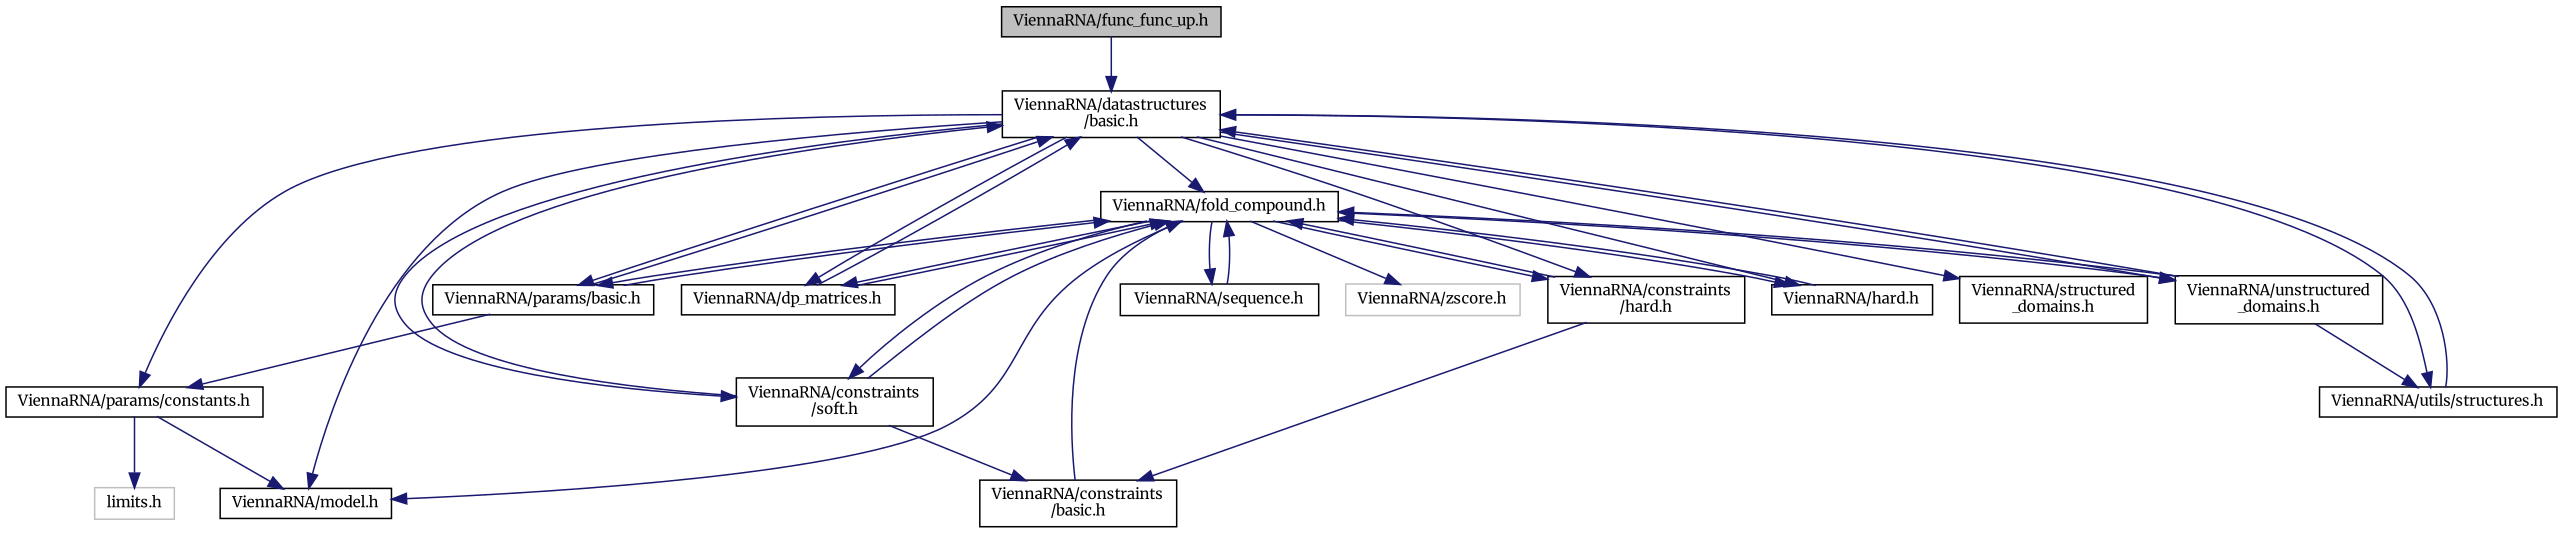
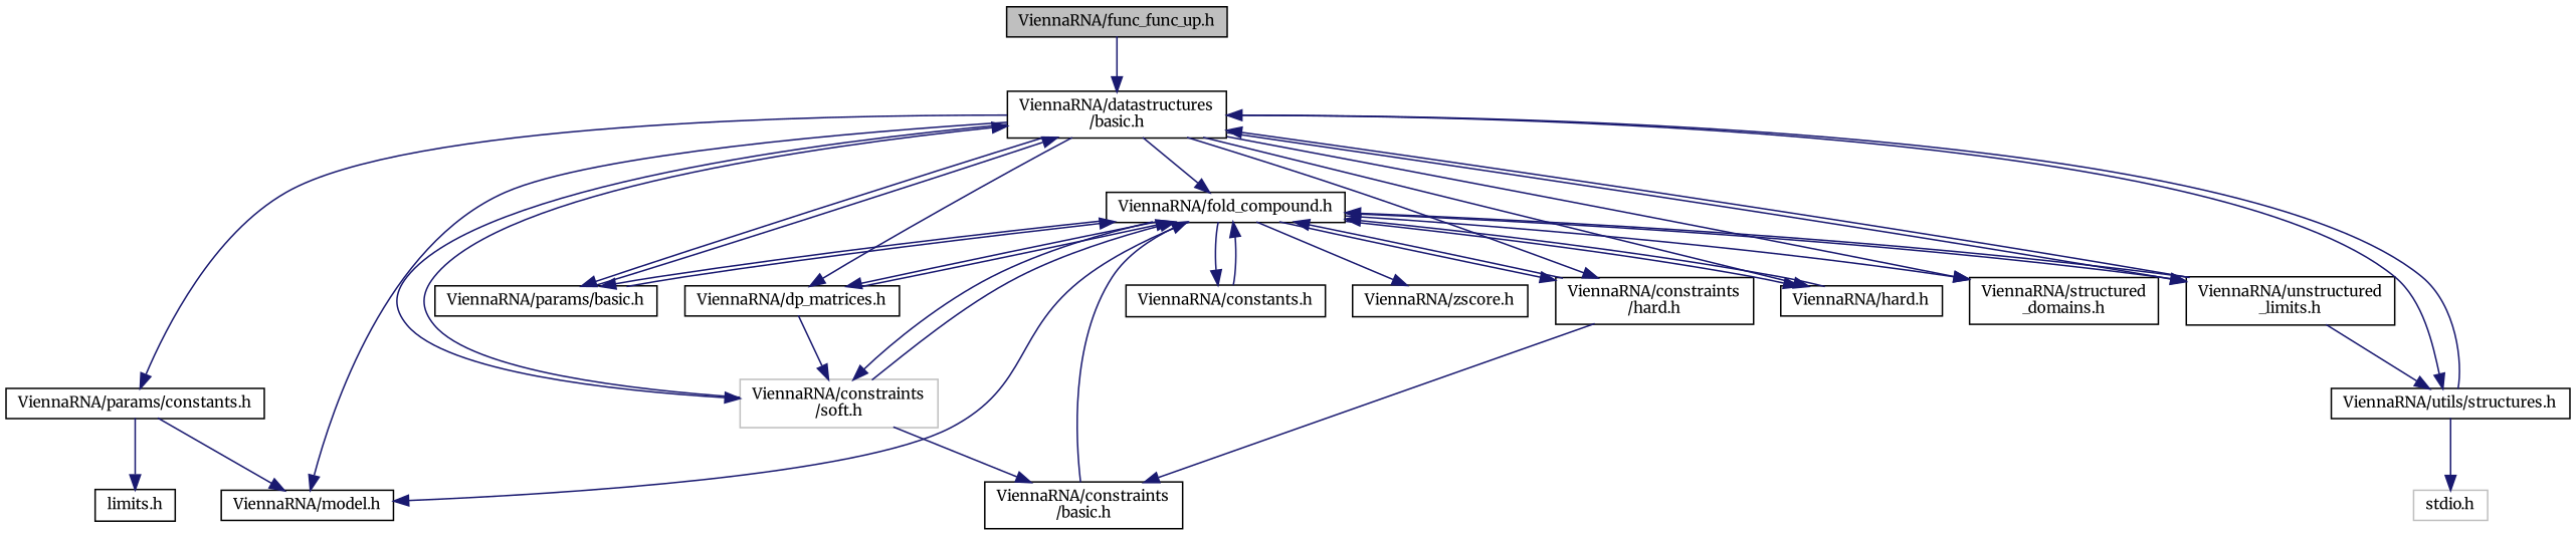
  digraph {
    fontname=Merriweather
    node [color=black fontname=Merriweather fontsize=10 shape=record]
    edge [color=midnightblue fontname=Merriweather fontsize=10 labelfontname=Helvetica labelfontsize=10 style=solid]
    n1 [fillcolor=grey75 fontcolor=black height=0.2 label="ViennaRNA/func_func_up.h" style=filled width=0.4]
    n2 [height=0.2 label="ViennaRNA/datastructures\l/basic.h" width=0.4]
    n3 [height=0.2 label="ViennaRNA/params/constants.h" width=0.4]
    n4 [height=0.2 label="ViennaRNA/fold_compound.h" width=0.4]
    n5 [height=0.2 label="ViennaRNA/model.h" width=0.4]
    n6 [height=0.2 label="ViennaRNA/params/basic.h" width=0.4]
    n7 [height=0.2 label="ViennaRNA/dp_matrices.h" width=0.4]
    n8 [height=0.2 label="ViennaRNA/constraints\l/hard.h" width=0.4]
-   n9 [height=0.2 label="ViennaRNA/constraints\l/soft.h" width=0.4]
+   n9 [color=grey75 height=0.2 label="ViennaRNA/constraints\l/soft.h" width=0.4]
    n10 [height=0.2 label="ViennaRNA/hard.h" width=0.4]
    n11 [height=0.2 label="ViennaRNA/structured\l_domains.h" width=0.4]
-   n12 [height=0.2 label="ViennaRNA/unstructured\l_domains.h" width=0.4]
+   n12 [height=0.2 label="ViennaRNA/unstructured\l_limits.h" width=0.4]
    n13 [height=0.2 label="ViennaRNA/utils/structures.h" width=0.4]
-   n14 [color=grey75 height=0.2 label="limits.h" width=0.4]
-   n15 [height=0.2 label="ViennaRNA/sequence.h" width=0.4]
-   n16 [color=grey75 height=0.2 label="ViennaRNA/zscore.h" width=0.4]
+   n14 [height=0.2 label="limits.h" width=0.4]
+   n15 [height=0.2 label="ViennaRNA/constants.h" width=0.4]
+   n16 [height=0.2 label="ViennaRNA/zscore.h" width=0.4]
    n17 [height=0.2 label="ViennaRNA/constraints\l/basic.h" width=0.4]
+   n18 [color=grey75 height=0.2 label="stdio.h" width=0.4]
    n1 -> n2
    n2 -> n3
    n2 -> n4
    n2 -> n5
    n2 -> n6
    n2 -> n7
    n2 -> n8
    n2 -> n9
    n2 -> n10
    n2 -> n11
    n2 -> n12
    n2 -> n13
    n3 -> n5
    n3 -> n14
    n4 -> n5
    n4 -> n6
    n4 -> n7
    n4 -> n8
    n4 -> n9
    n4 -> n10
+   n4 -> n11
    n4 -> n12
    n4 -> n15
    n4 -> n16
    n6 -> n2
-   n6 -> n3
    n6 -> n4
-   n7 -> n2
+   n7 -> n9
    n7 -> n4
    n8 -> n4
    n8 -> n17
    n9 -> n2
    n9 -> n4
    n9 -> n17
    n10 -> n4
    n12 -> n2
    n12 -> n4
    n12 -> n13
    n13 -> n2
+   n13 -> n18
    n15 -> n4
    n17 -> n4
  }
